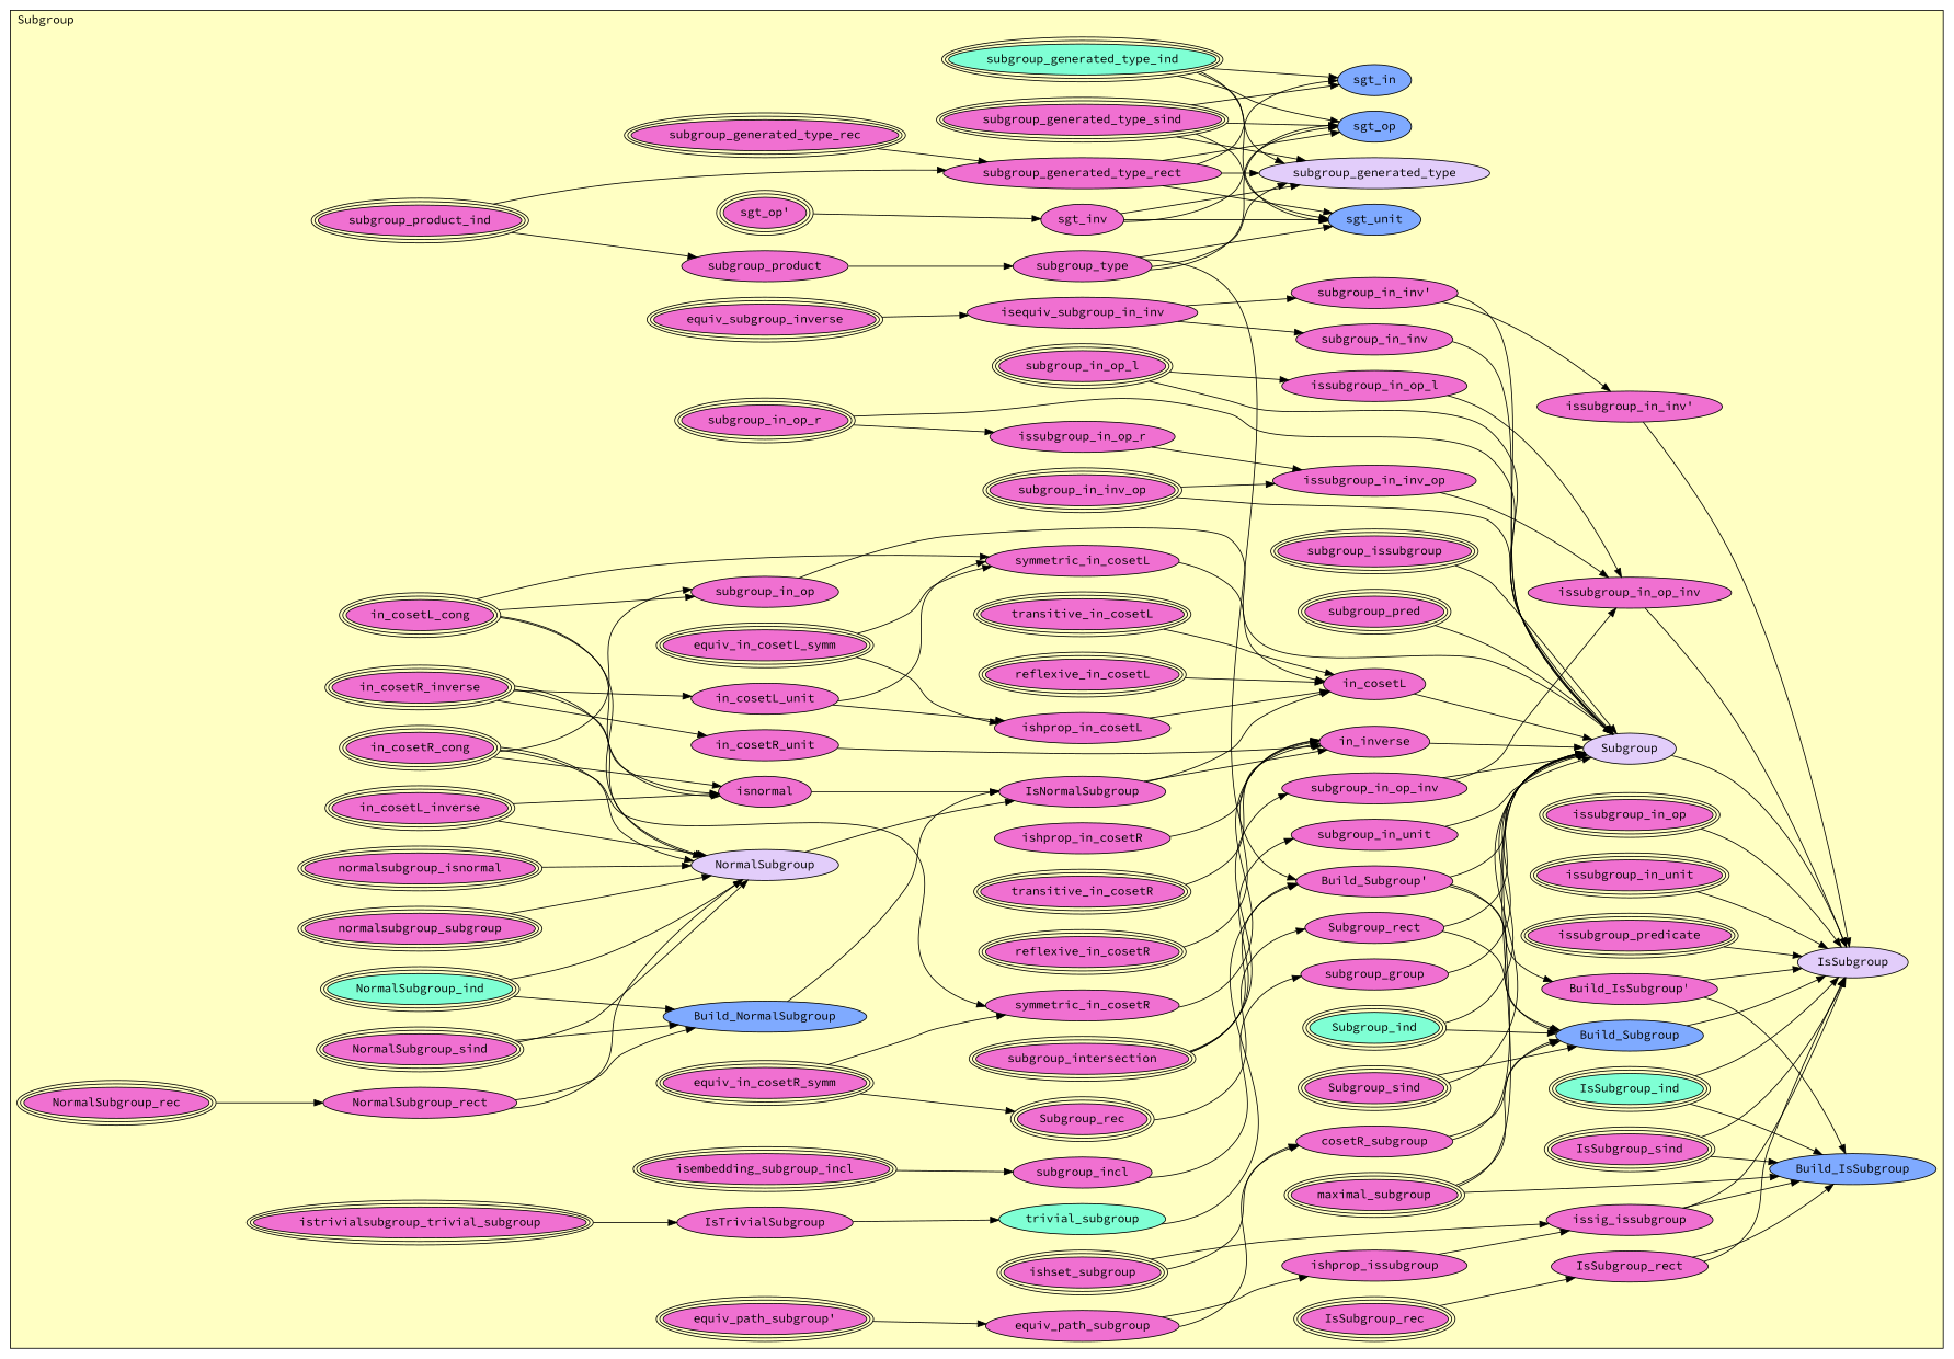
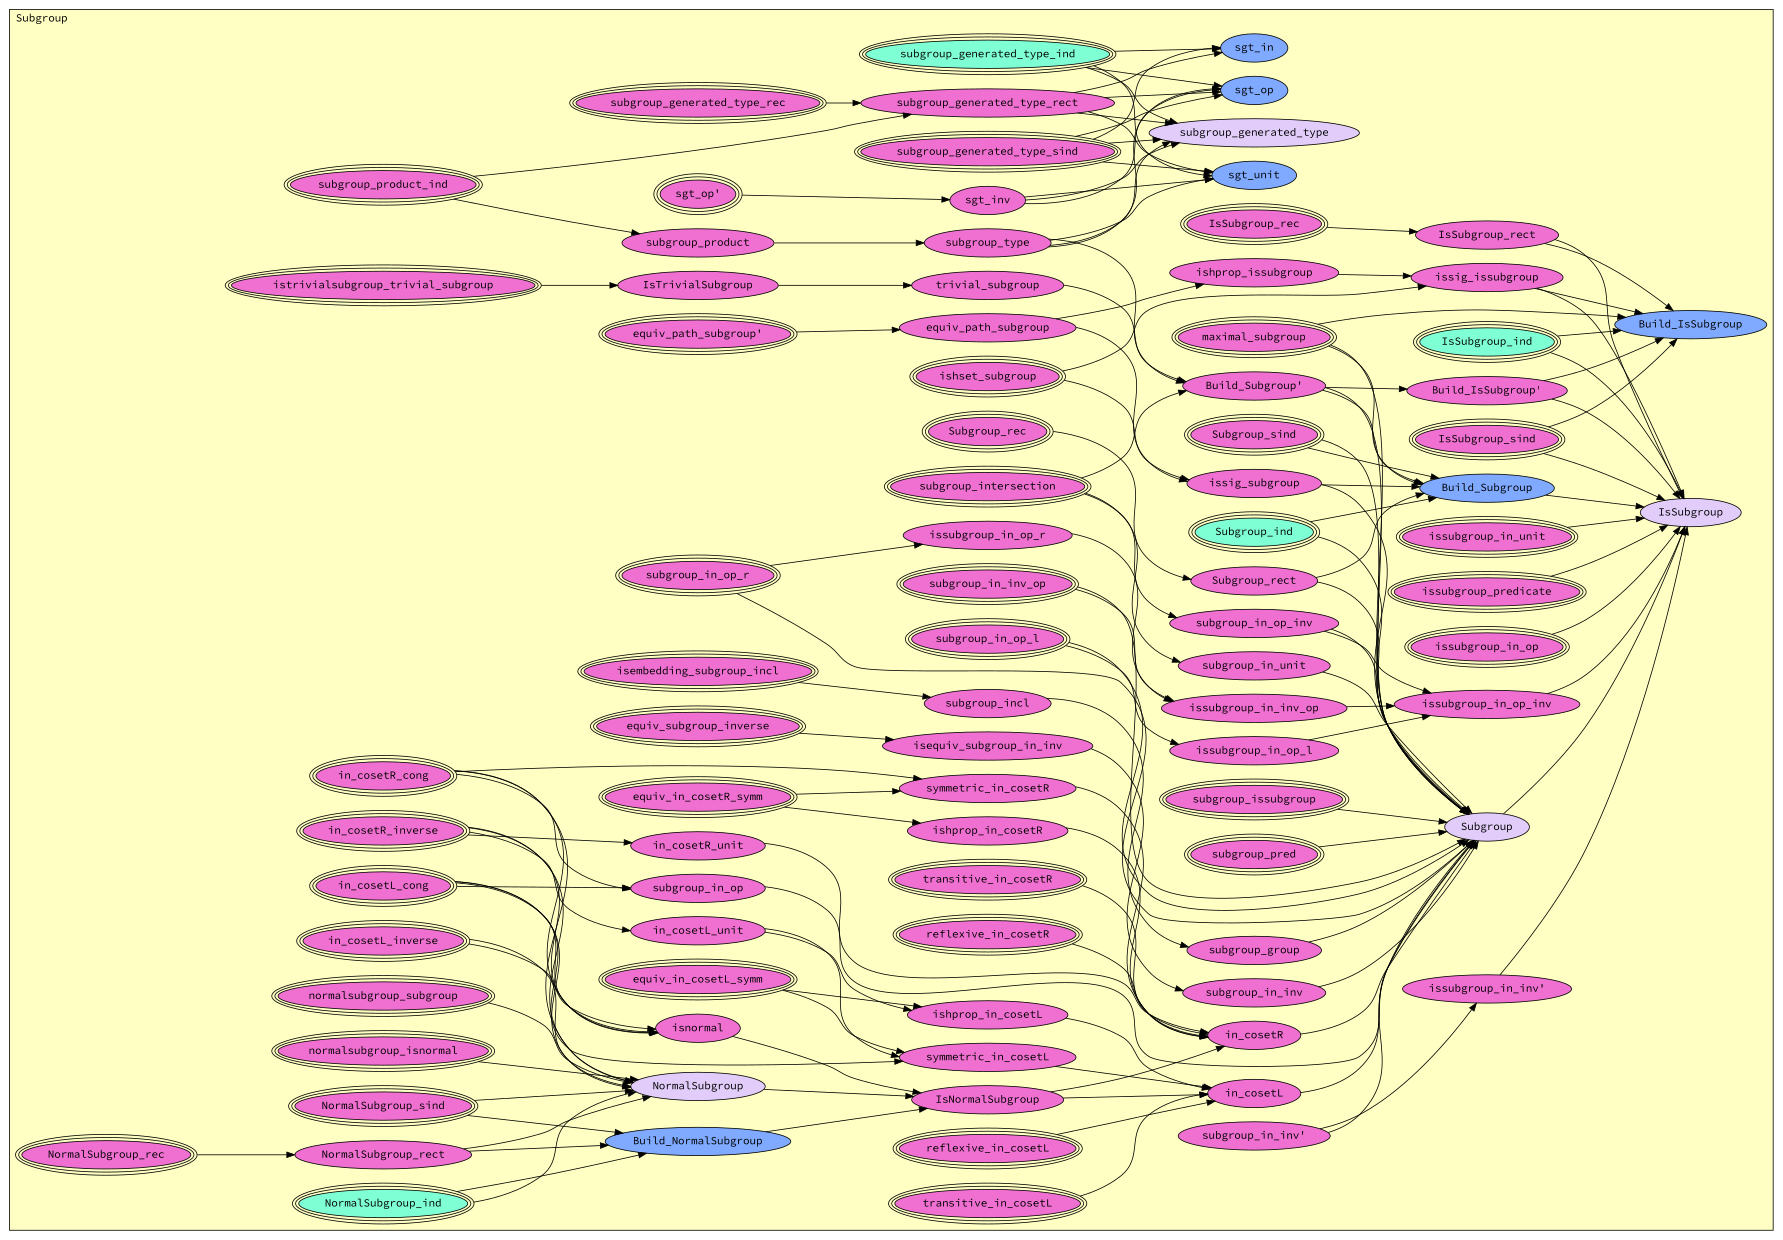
  digraph {
    fontname="Source Code Pro"
    rankdir=LR
    node [fillcolor="#F070D1" fontname="Source Code Pro" style=filled]
    edge [fontname="Source Code Pro"]
    n1 [label=subgroup_product_ind peripheries=3]
    n2 [label=subgroup_product]
    n3 [label=subgroup_type]
    n4 [label="sgt_op'" peripheries=3]
    n5 [label=sgt_inv]
    n6 [label=subgroup_generated_type_sind peripheries=3]
    n7 [label=subgroup_generated_type_rec peripheries=3]
    n8 [fillcolor="#7FFFD4" label=subgroup_generated_type_ind peripheries=3]
    n9 [label=subgroup_generated_type_rect]
    n10 [fillcolor="#7FAAFF" label=sgt_op]
    n11 [fillcolor="#7FAAFF" label=sgt_unit]
    n12 [fillcolor="#7FAAFF" label=sgt_in]
    n13 [fillcolor="#E2CDFA" label=subgroup_generated_type]
    n14 [label=subgroup_intersection peripheries=3]
    n15 [label=istrivialsubgroup_trivial_subgroup peripheries=3]
    n16 [label=IsTrivialSubgroup]
    n17 [label=in_cosetR_cong peripheries=3]
    n18 [label=in_cosetL_cong peripheries=3]
    n19 [label=in_cosetR_inverse peripheries=3]
    n20 [label=in_cosetL_inverse peripheries=3]
    n21 [label=normalsubgroup_isnormal peripheries=3]
    n22 [label=normalsubgroup_subgroup peripheries=3]
    n23 [label=NormalSubgroup_sind peripheries=3]
    n24 [label=NormalSubgroup_rec peripheries=3]
    n25 [fillcolor="#7FFFD4" label=NormalSubgroup_ind peripheries=3]
    n26 [label=NormalSubgroup_rect]
    n27 [fillcolor="#7FAAFF" label=Build_NormalSubgroup]
    n28 [fillcolor="#E2CDFA" label=NormalSubgroup]
    n29 [label=isnormal]
    n30 [label=IsNormalSubgroup]
    n31 [label=equiv_in_cosetR_symm peripheries=3]
    n32 [label=equiv_in_cosetL_symm peripheries=3]
    n33 [label=in_cosetR_unit]
    n34 [label=in_cosetL_unit]
    n35 [label=transitive_in_cosetR peripheries=3]
    n36 [label=transitive_in_cosetL peripheries=3]
    n37 [label=symmetric_in_cosetR]
    n38 [label=symmetric_in_cosetL]
    n39 [label=reflexive_in_cosetR peripheries=3]
    n40 [label=reflexive_in_cosetL peripheries=3]
    n41 [label=ishprop_in_cosetR]
    n42 [label=ishprop_in_cosetL]
-   n43 [label=in_inverse]
+   n43 [label=in_cosetR]
    n44 [label=in_cosetL]
    n45 [label=ishset_subgroup peripheries=3]
    n46 [label="equiv_path_subgroup'" peripheries=3]
    n47 [label=equiv_path_subgroup]
    n48 [label=maximal_subgroup peripheries=3]
-   n49 [fillcolor="#7FFFD4" label=trivial_subgroup]
-   n50 [label=cosetR_subgroup]
+   n49 [label=trivial_subgroup]
+   n50 [label=issig_subgroup]
    n51 [label=isembedding_subgroup_incl peripheries=3]
    n52 [label=subgroup_incl]
    n53 [label=subgroup_group]
    n54 [label=equiv_subgroup_inverse peripheries=3]
    n55 [label=isequiv_subgroup_in_inv]
    n56 [label=subgroup_in_op_r peripheries=3]
    n57 [label=subgroup_in_op_l peripheries=3]
    n58 [label=subgroup_in_inv_op peripheries=3]
    n59 [label=subgroup_in_op_inv]
    n60 [label=subgroup_in_op]
    n61 [label="subgroup_in_inv'"]
    n62 [label=subgroup_in_inv]
    n63 [label=subgroup_in_unit]
    n64 [label="Build_Subgroup'"]
    n65 [label=subgroup_issubgroup peripheries=3]
    n66 [label=subgroup_pred peripheries=3]
    n67 [label=Subgroup_sind peripheries=3]
    n68 [label=Subgroup_rec peripheries=3]
    n69 [fillcolor="#7FFFD4" label=Subgroup_ind peripheries=3]
    n70 [label=Subgroup_rect]
    n71 [fillcolor="#7FAAFF" label=Build_Subgroup]
    n72 [fillcolor="#E2CDFA" label=Subgroup]
    n73 [label=ishprop_issubgroup]
    n74 [label=issig_issubgroup]
    n75 [label=issubgroup_in_op_r]
    n76 [label=issubgroup_in_op_l]
    n77 [label=issubgroup_in_inv_op]
    n78 [label="issubgroup_in_inv'"]
    n79 [label=issubgroup_in_op_inv]
    n80 [label="Build_IsSubgroup'"]
    n81 [label=issubgroup_in_op peripheries=3]
    n82 [label=issubgroup_in_unit peripheries=3]
    n83 [label=issubgroup_predicate peripheries=3]
    n84 [label=IsSubgroup_sind peripheries=3]
    n85 [label=IsSubgroup_rec peripheries=3]
    n86 [fillcolor="#7FFFD4" label=IsSubgroup_ind peripheries=3]
    n87 [label=IsSubgroup_rect]
    n88 [fillcolor="#7FAAFF" label=Build_IsSubgroup]
    n89 [fillcolor="#E2CDFA" label=IsSubgroup]
    subgraph cluster_1 {
      fillcolor="#FFFFC3"
      label=Subgroup
      labeljust=l
      style=filled
      n1
      n2
      n3
      n4
      n5
      n6
      n7
      n8
      n9
      n10
      n11
      n12
      n13
      n14
      n15
      n16
      n17
      n18
      n19
      n20
      n21
      n22
      n23
      n24
      n25
      n26
      n27
      n28
      n29
      n30
      n31
      n32
      n33
      n34
      n35
      n36
      n37
      n38
      n39
      n40
      n41
      n42
      n43
      n44
      n45
      n46
      n47
      n48
      n49
      n50
      n51
      n52
      n53
      n54
      n55
      n56
      n57
      n58
      n59
      n60
      n61
      n62
      n63
      n64
      n65
      n66
      n67
      n68
      n69
      n70
      n71
      n72
      n73
      n74
      n75
      n76
      n77
      n78
      n79
      n80
      n81
      n82
      n83
      n84
      n85
      n86
      n87
      n88
      n89
    }
    n1 -> n2
    n1 -> n9
    n2 -> n3
    n3 -> n10
    n3 -> n11
    n3 -> n13
    n3 -> n64
    n4 -> n5
    n5 -> n10
    n5 -> n11
    n5 -> n13
    n6 -> n10
    n6 -> n11
    n6 -> n12
    n6 -> n13
    n7 -> n9
    n8 -> n10
    n8 -> n11
    n8 -> n12
    n8 -> n13
    n9 -> n10
    n9 -> n11
    n9 -> n12
    n9 -> n13
    n14 -> n59
    n14 -> n63
    n14 -> n64
    n15 -> n16
    n16 -> n49
    n17 -> n28
    n17 -> n29
    n17 -> n37
    n17 -> n60
    n18 -> n28
    n18 -> n29
    n18 -> n38
    n18 -> n60
    n19 -> n28
    n19 -> n29
    n19 -> n33
    n19 -> n34
    n20 -> n28
    n20 -> n29
    n21 -> n28
    n22 -> n28
    n23 -> n27
    n23 -> n28
    n24 -> n26
    n25 -> n27
    n25 -> n28
    n26 -> n27
    n26 -> n28
    n27 -> n30
    n28 -> n30
    n29 -> n30
    n30 -> n43
    n30 -> n44
    n31 -> n37
-   n31 -> n68
+   n31 -> n41
    n32 -> n38
    n32 -> n42
    n33 -> n43
    n34 -> n38
    n34 -> n42
    n35 -> n43
    n36 -> n44
    n37 -> n43
    n38 -> n44
    n39 -> n43
    n40 -> n44
    n41 -> n43
    n42 -> n44
    n43 -> n72
    n44 -> n72
    n45 -> n50
    n45 -> n74
    n46 -> n47
    n47 -> n50
    n47 -> n73
    n48 -> n71
    n48 -> n72
    n48 -> n88
    n49 -> n64
    n50 -> n71
    n50 -> n72
    n51 -> n52
    n52 -> n53
    n53 -> n72
    n54 -> n55
-   n55 -> n61
    n55 -> n62
    n56 -> n72
    n56 -> n75
    n57 -> n72
    n57 -> n76
    n58 -> n72
    n58 -> n77
    n59 -> n72
    n59 -> n79
    n60 -> n72
    n61 -> n72
    n61 -> n78
    n62 -> n72
    n63 -> n72
    n64 -> n71
    n64 -> n72
    n64 -> n80
    n65 -> n72
    n66 -> n72
    n67 -> n71
    n67 -> n72
    n68 -> n70
    n69 -> n71
    n69 -> n72
    n70 -> n71
    n70 -> n72
    n71 -> n89
    n72 -> n89
    n73 -> n74
    n74 -> n88
    n74 -> n89
    n75 -> n77
    n76 -> n79
    n77 -> n79
    n78 -> n89
    n79 -> n89
    n80 -> n88
    n80 -> n89
    n81 -> n89
    n82 -> n89
    n83 -> n89
    n84 -> n88
    n84 -> n89
    n85 -> n87
    n86 -> n88
    n86 -> n89
    n87 -> n88
    n87 -> n89
  }
